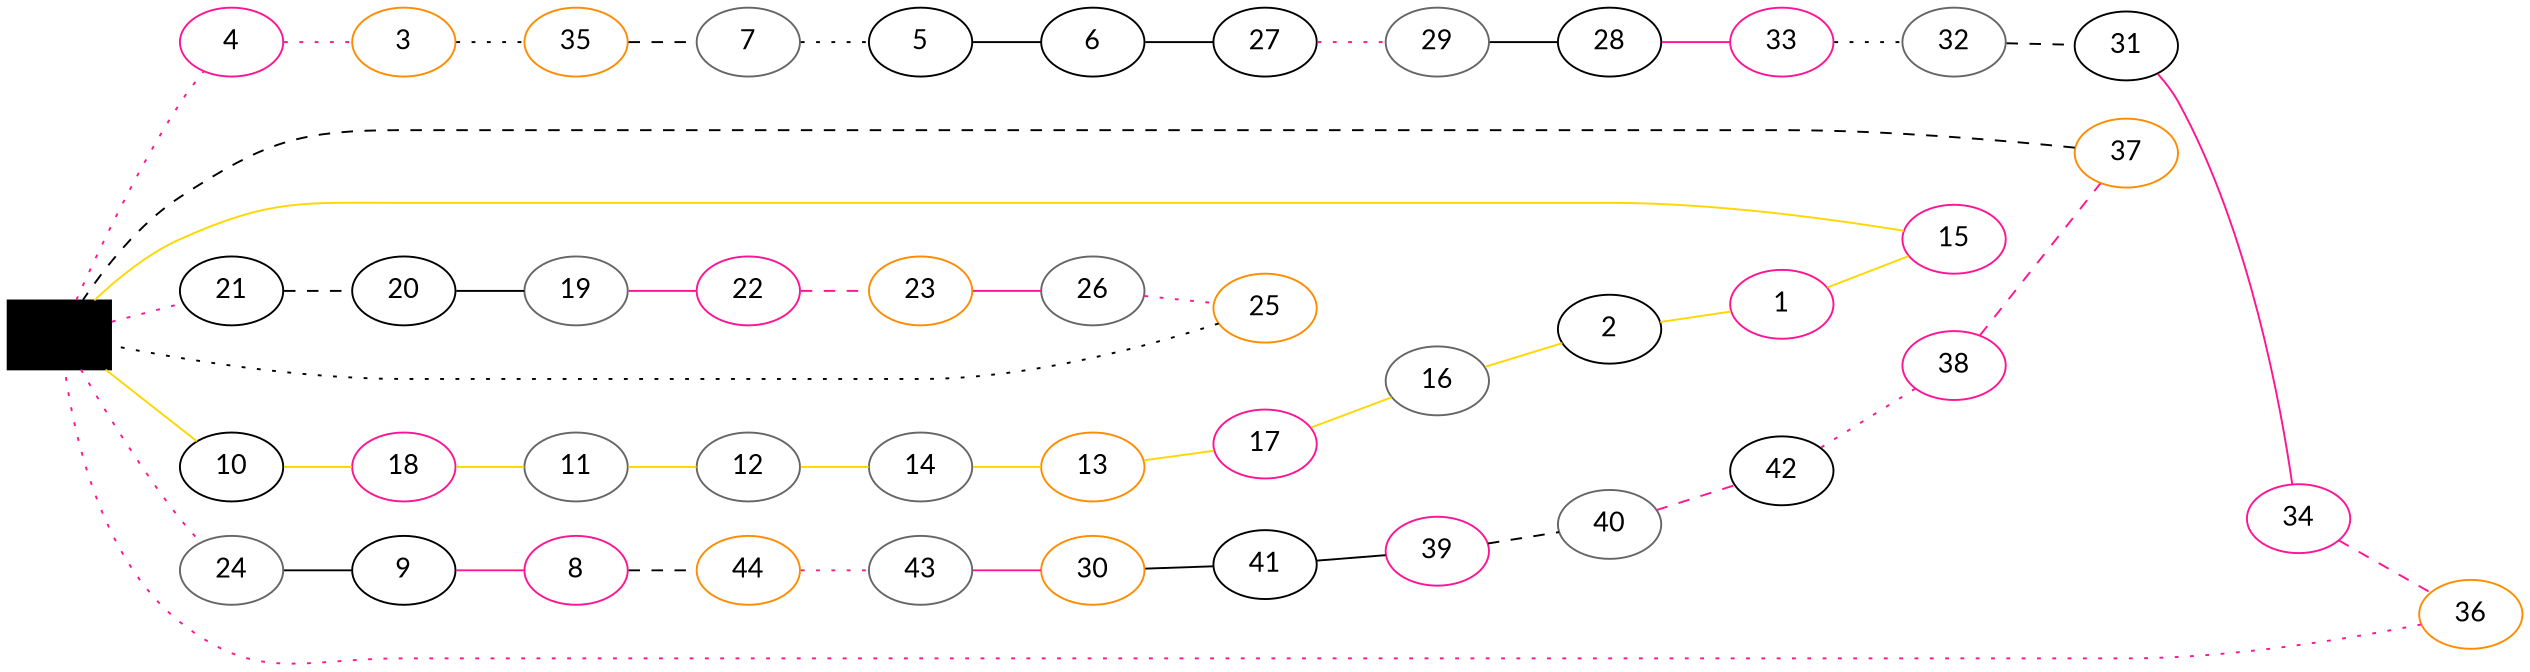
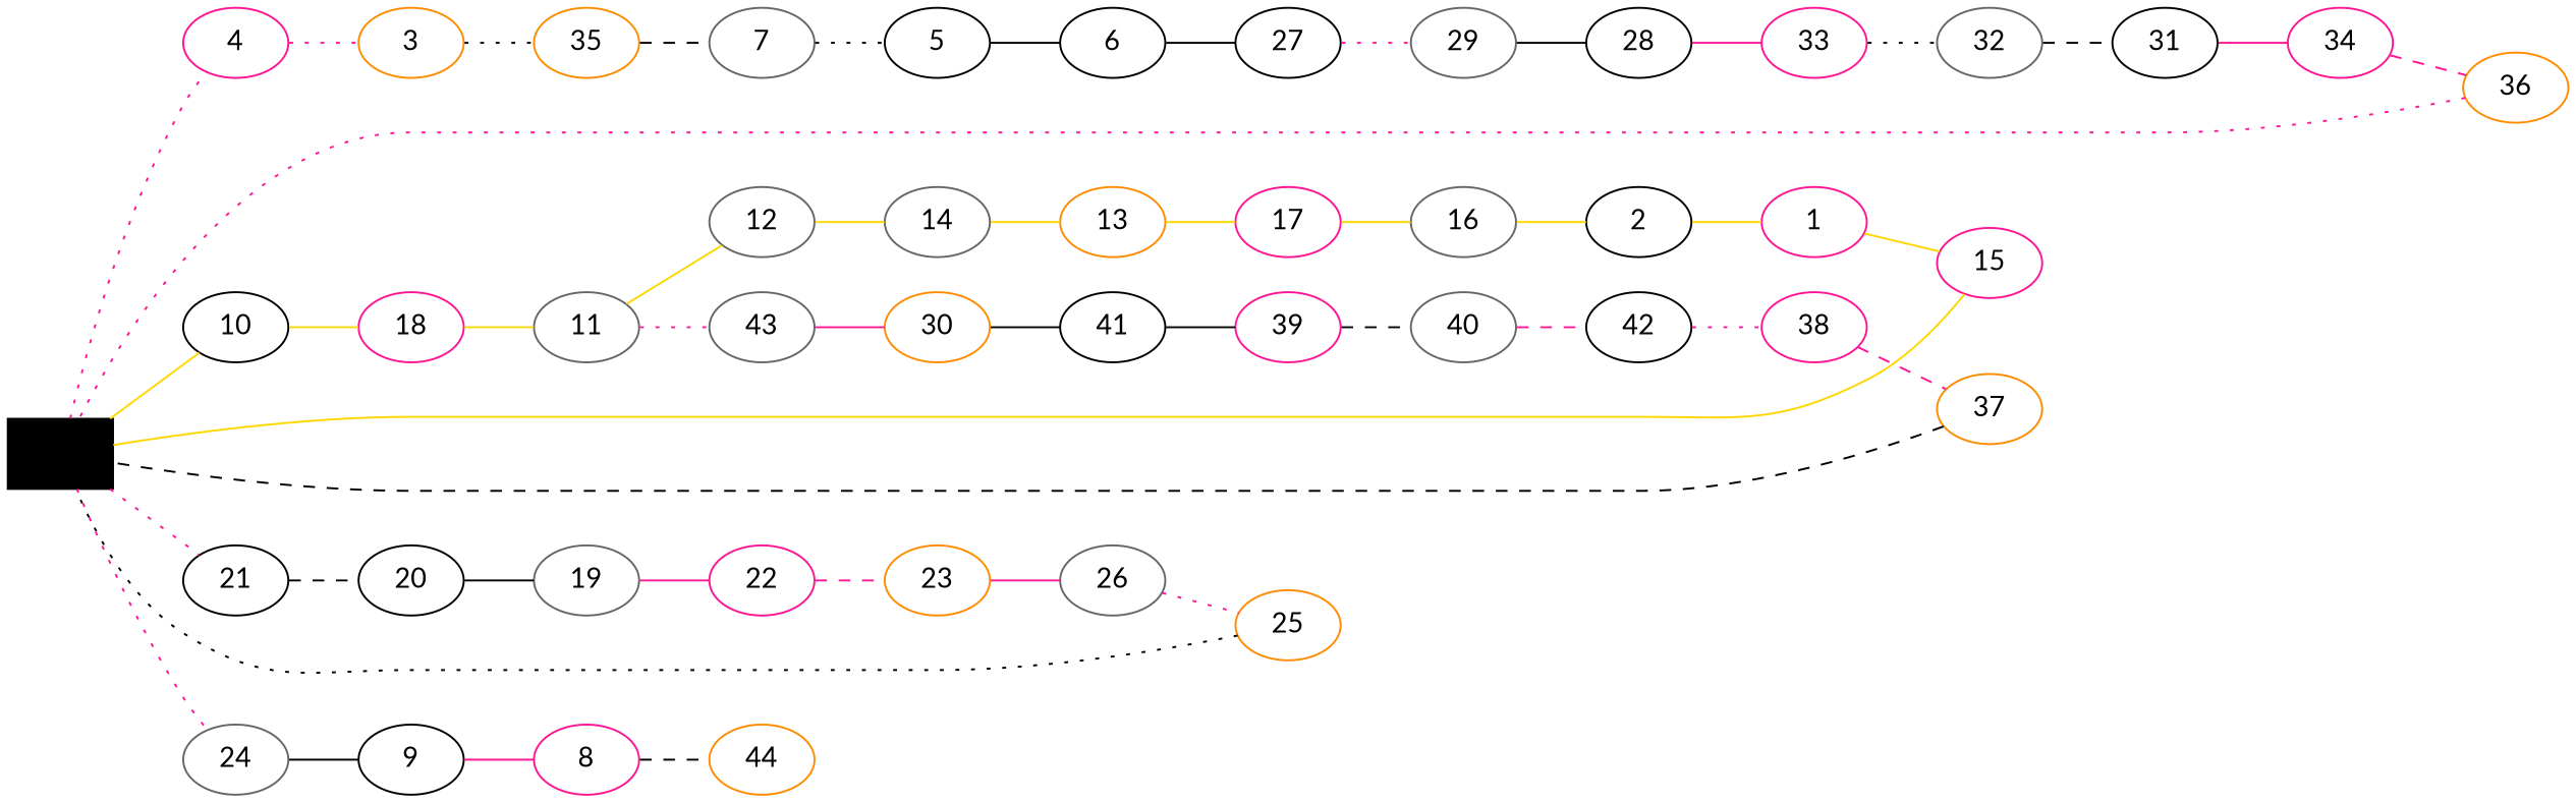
  graph {
    fontname=Lato
    rankdir=LR
    node [color=black fontname=Lato shape=ellipse]
    edge [color=deeppink fontname=Lato style=dotted]
    n1 [label=depot shape=box style=filled]
    4 [color=deeppink]
    10
    21
    24 [color=gray40]
    3 [color=darkorange]
    18 [color=deeppink]
    20
    9
    35 [color=darkorange]
    7 [color=gray40]
    5
    6
    27
    29 [color=gray40]
    28
    33 [color=deeppink]
    32 [color=gray40]
    31
    34 [color=deeppink]
    36 [color=darkorange]
    11 [color=gray40]
    12 [color=gray40]
    14 [color=gray40]
    13 [color=darkorange]
    17 [color=deeppink]
    16 [color=gray40]
    2
    1 [color=deeppink]
    15 [color=deeppink]
    19 [color=gray40]
    22 [color=deeppink]
    23 [color=darkorange]
    26 [color=gray40]
    25 [color=darkorange]
    8 [color=deeppink]
    44 [color=darkorange]
    43 [color=gray40]
    30 [color=darkorange]
    41
    39 [color=deeppink]
    40 [color=gray40]
    42
    38 [color=deeppink]
    37 [color=darkorange]
    n1 -- 4
    n1 -- 10 [color=gold style=""]
    n1 -- 21
    n1 -- 24
    4 -- 3
    10 -- 18 [color=gold style=""]
    21 -- 20 [color=black style=dashed]
    24 -- 9 [color=black style=solid]
    3 -- 35 [color=black]
    18 -- 11 [color=gold style=""]
    20 -- 19 [color=black style=solid]
    9 -- 8 [style=solid]
    35 -- 7 [color=black style=dashed]
    7 -- 5 [color=black]
    5 -- 6 [color=black style=solid]
    6 -- 27 [color=black style=solid]
    27 -- 29
    29 -- 28 [color=black style=solid]
    28 -- 33 [style=solid]
    33 -- 32 [color=black]
    32 -- 31 [color=black style=dashed]
    31 -- 34 [style=solid]
    34 -- 36 [style=dashed]
    36 -- n1
    11 -- 12 [color=gold style=""]
    12 -- 14 [color=gold style=""]
    14 -- 13 [color=gold style=""]
    13 -- 17 [color=gold style=""]
    17 -- 16 [color=gold style=""]
    16 -- 2 [color=gold style=""]
    2 -- 1 [color=gold style=""]
    1 -- 15 [color=gold style=""]
    15 -- n1 [color=gold style=""]
    19 -- 22 [style=solid]
    22 -- 23 [style=dashed]
    23 -- 26 [style=solid]
    26 -- 25
    25 -- n1 [color=black]
    8 -- 44 [color=black style=dashed]
-   44 -- 43
+   11 -- 43
    43 -- 30 [style=solid]
    30 -- 41 [color=black style=solid]
    41 -- 39 [color=black style=solid]
    39 -- 40 [color=black style=dashed]
    40 -- 42 [style=dashed]
    42 -- 38
    38 -- 37 [style=dashed]
    37 -- n1 [color=black style=dashed]
  }
